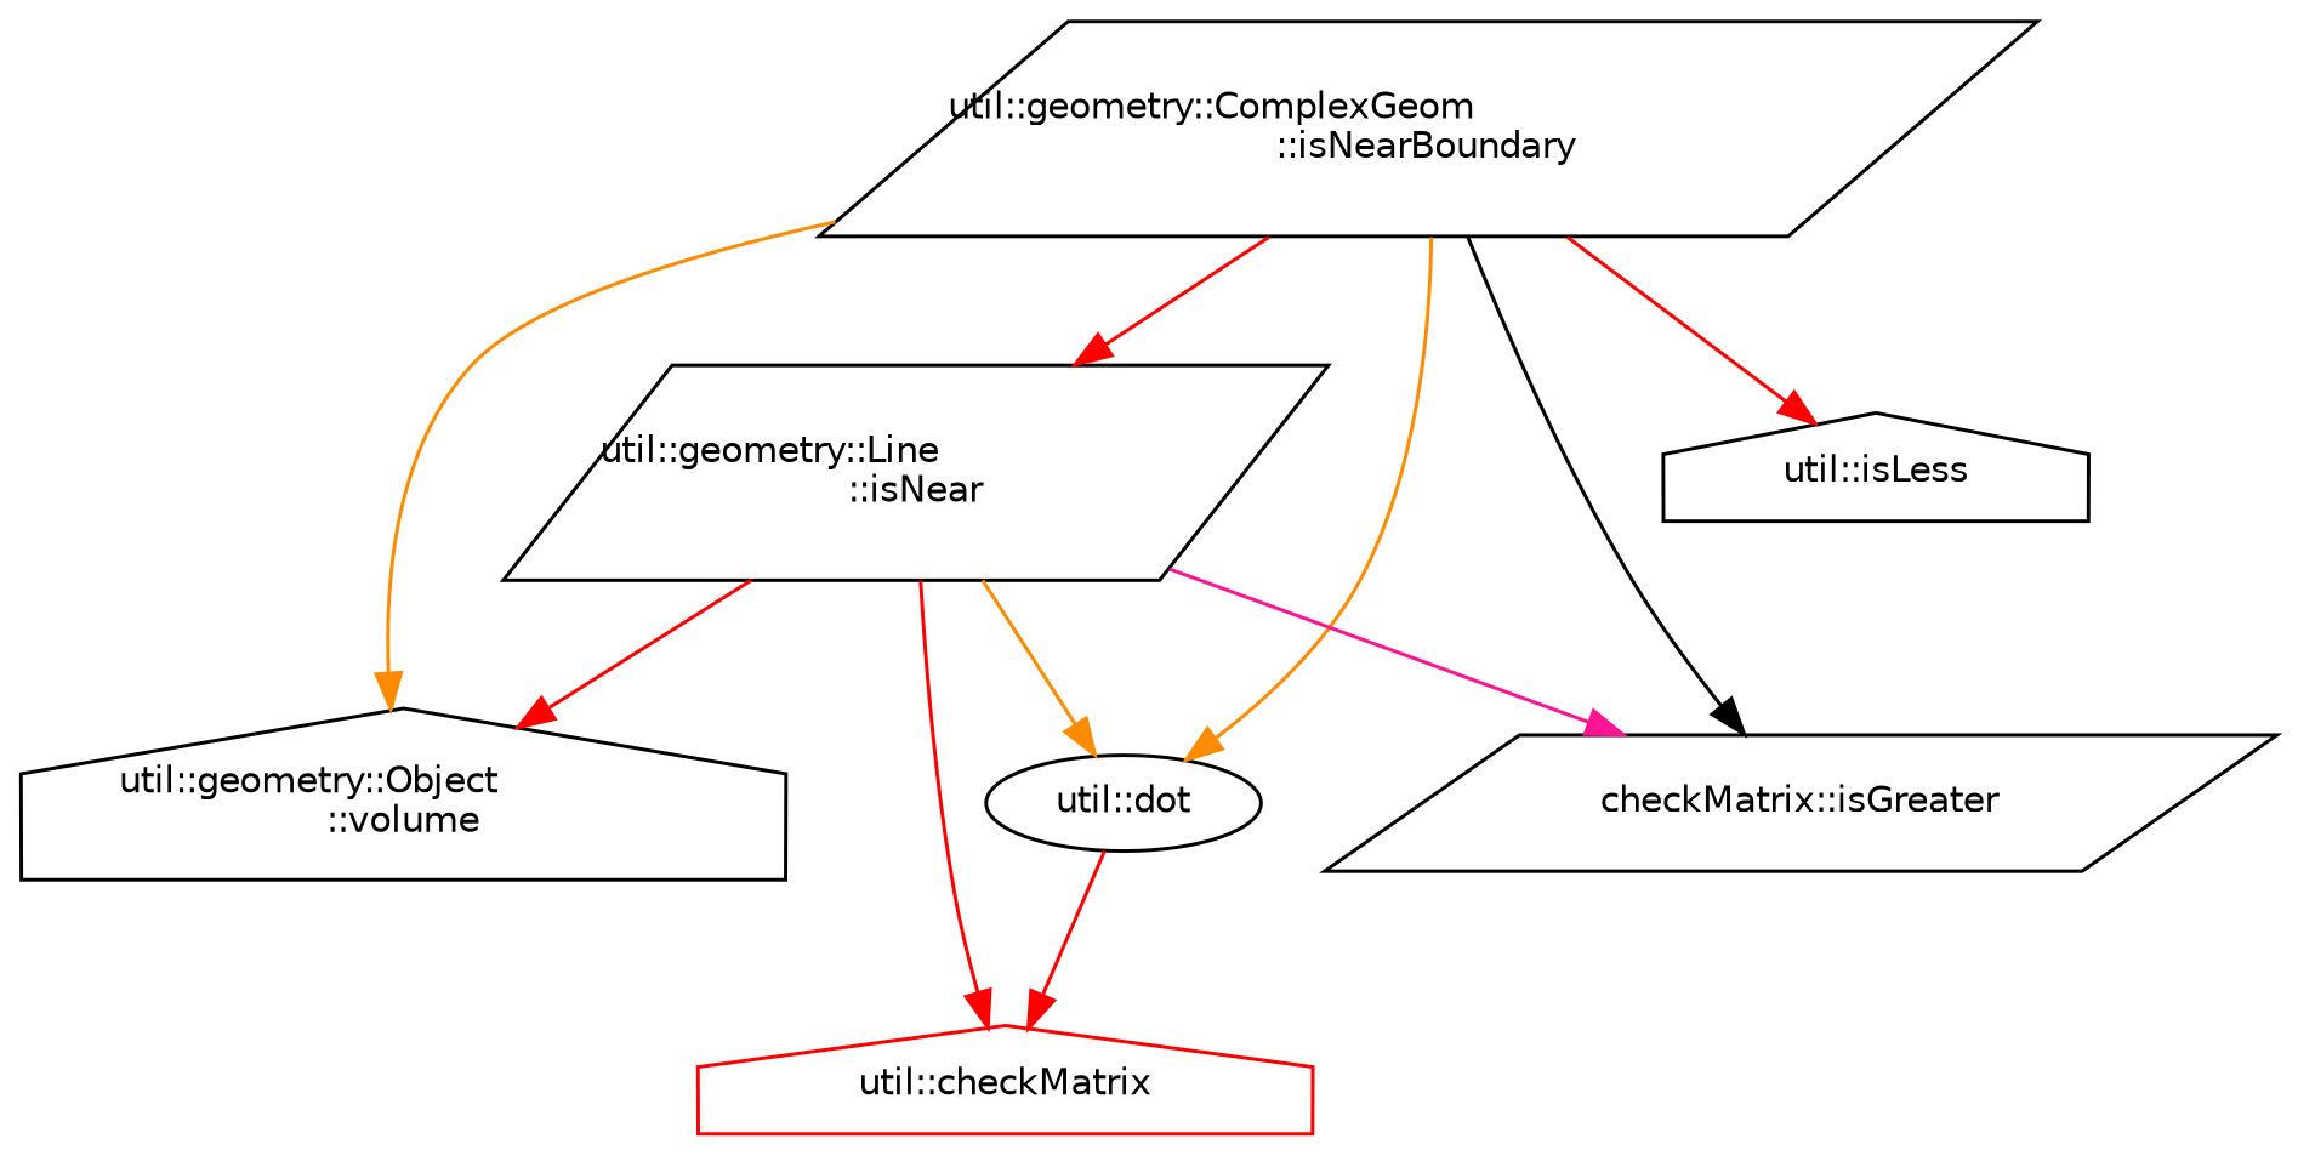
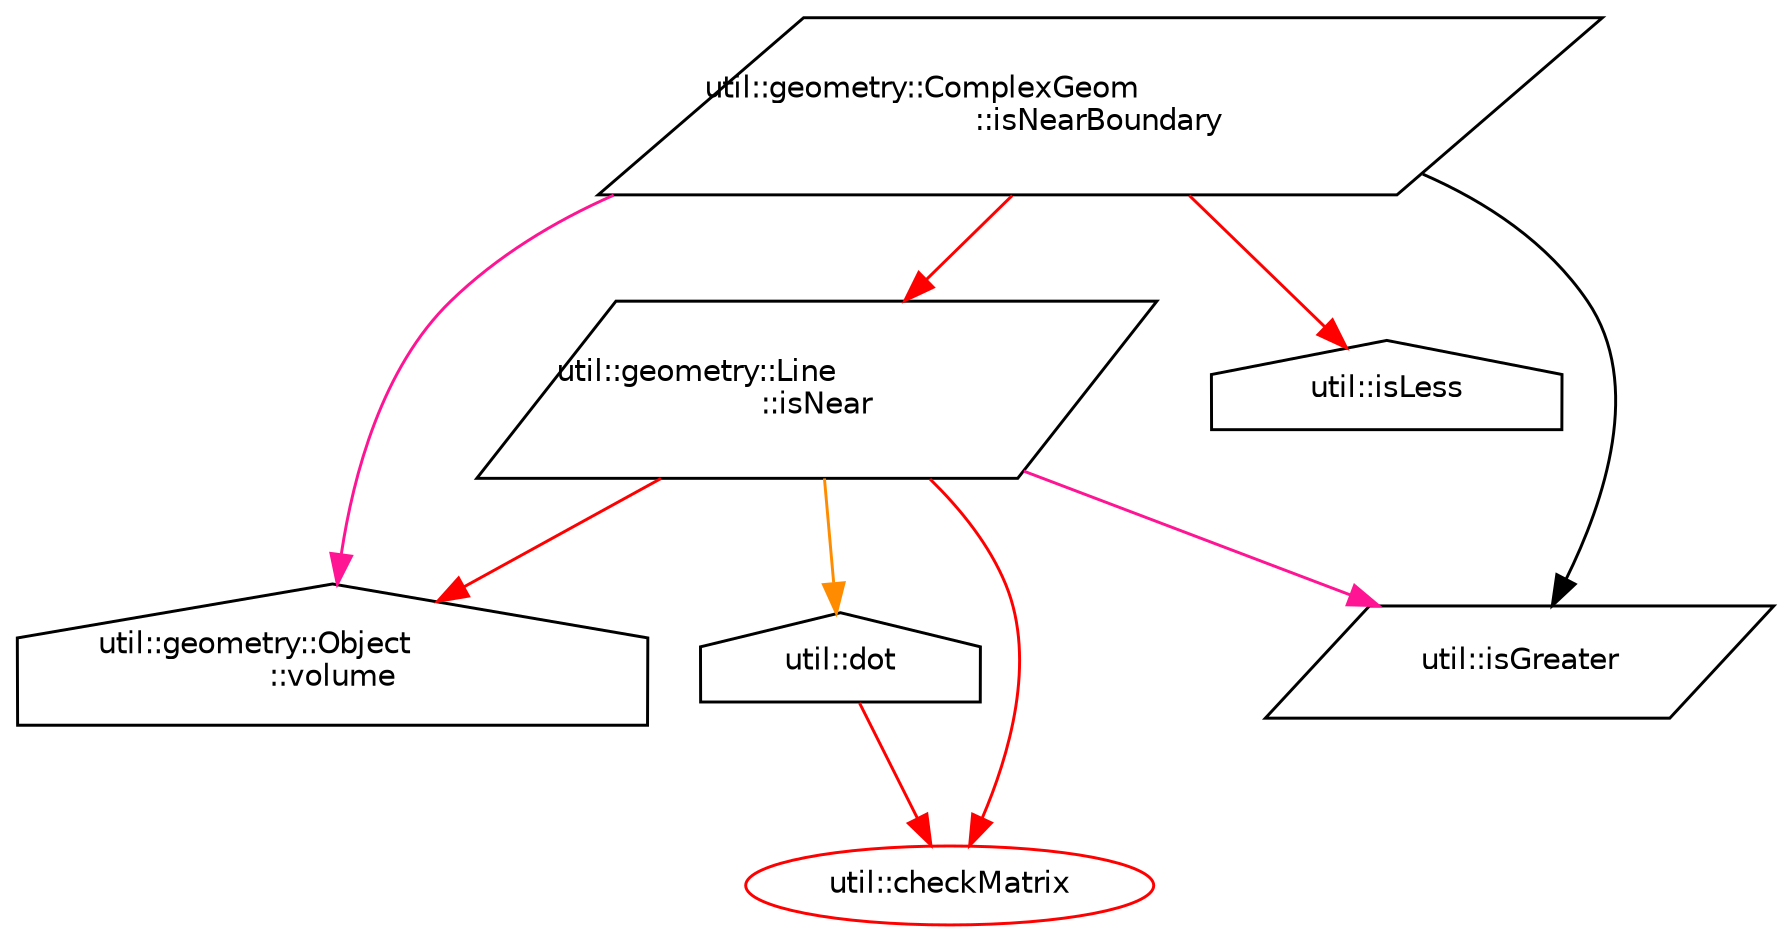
  digraph {
    rankdir=TB
    node [color=black fillcolor=white fontname=Helvetica fontsize=10 shape=parallelogram style=filled]
    edge [color=red fontname=Helvetica fontsize=10 labelfontname=Helvetica labelfontsize=10 style=solid]
    n1 [height=0.2 label="util::geometry::ComplexGeom\l::isNearBoundary" width=0.4]
    n2 [height=0.2 label="util::geometry::Line\l::isNear" width=0.4]
    n3 [height=0.2 label="util::geometry::Object\l::volume" shape=house width=0.4]
-   n4 [height=0.2 label="util::dot" shape=ellipse width=0.4]
+   n4 [height=0.2 label="util::dot" shape=house width=0.4]
    n5 [height=0.2 label="util::isLess" shape=house width=0.4]
-   n6 [height=0.2 label="checkMatrix::isGreater" width=0.4]
-   n7 [color=red height=0.2 label="util::checkMatrix" shape=house width=0.4]
+   n6 [height=0.2 label="util::isGreater" width=0.4]
+   n7 [color=red height=0.2 label="util::checkMatrix" shape=ellipse width=0.4]
    n1 -> n2
-   n1 -> n3 [color=darkorange]
-   n1 -> n4 [color=darkorange]
+   n1 -> n3 [color=deeppink]
    n1 -> n5
    n1 -> n6 [color=black]
    n2 -> n3
    n2 -> n4 [color=darkorange]
    n2 -> n6 [color=deeppink]
    n2 -> n7
    n4 -> n7
  }
